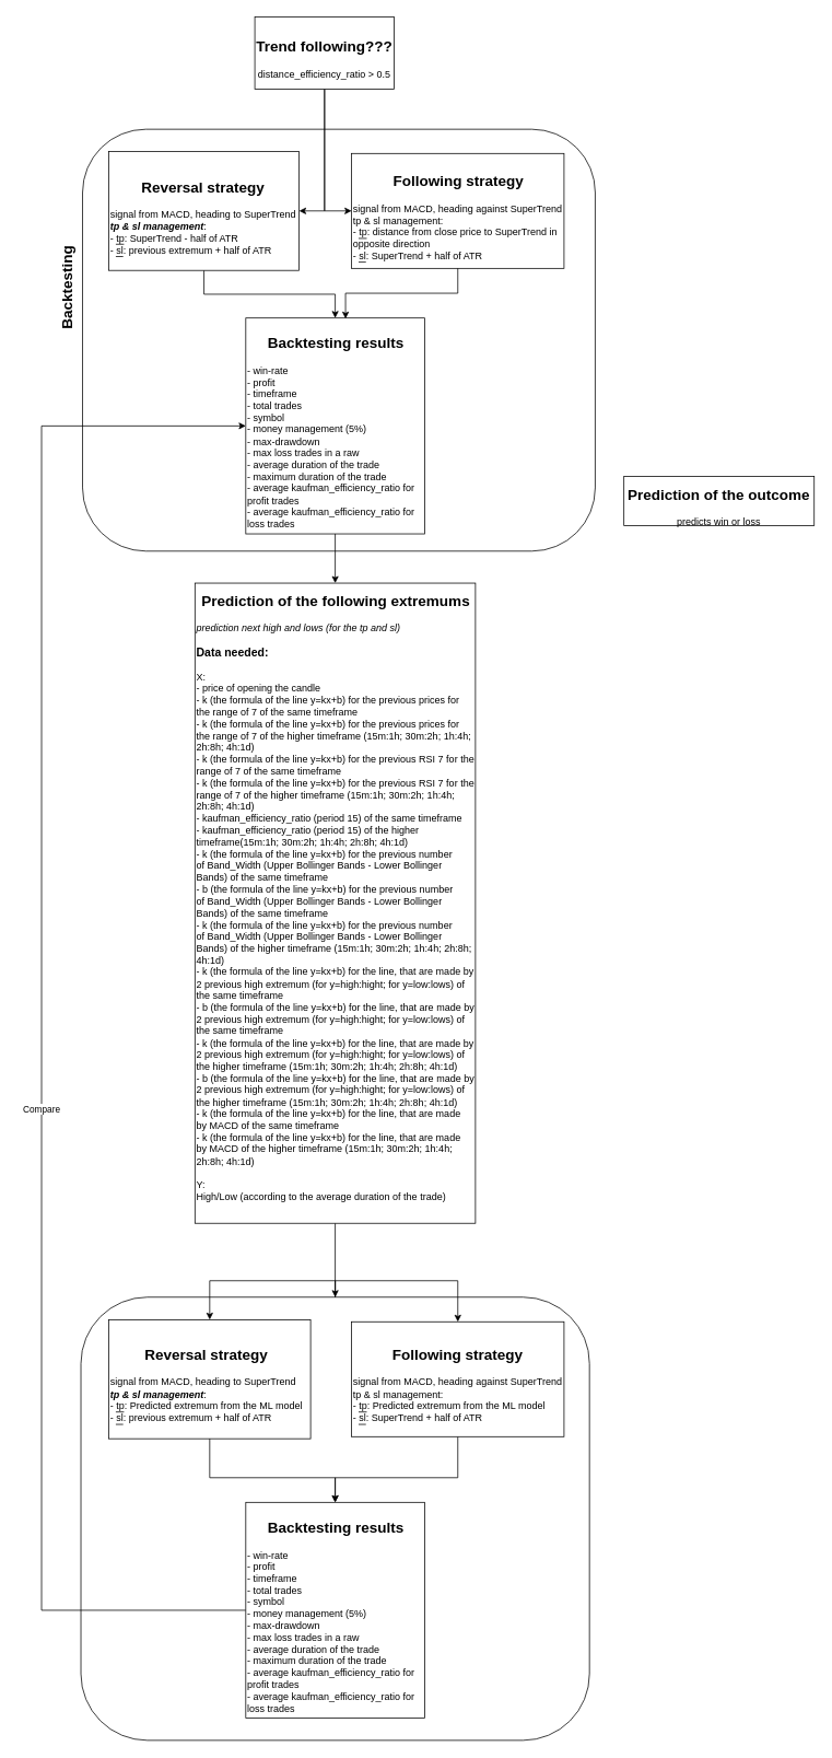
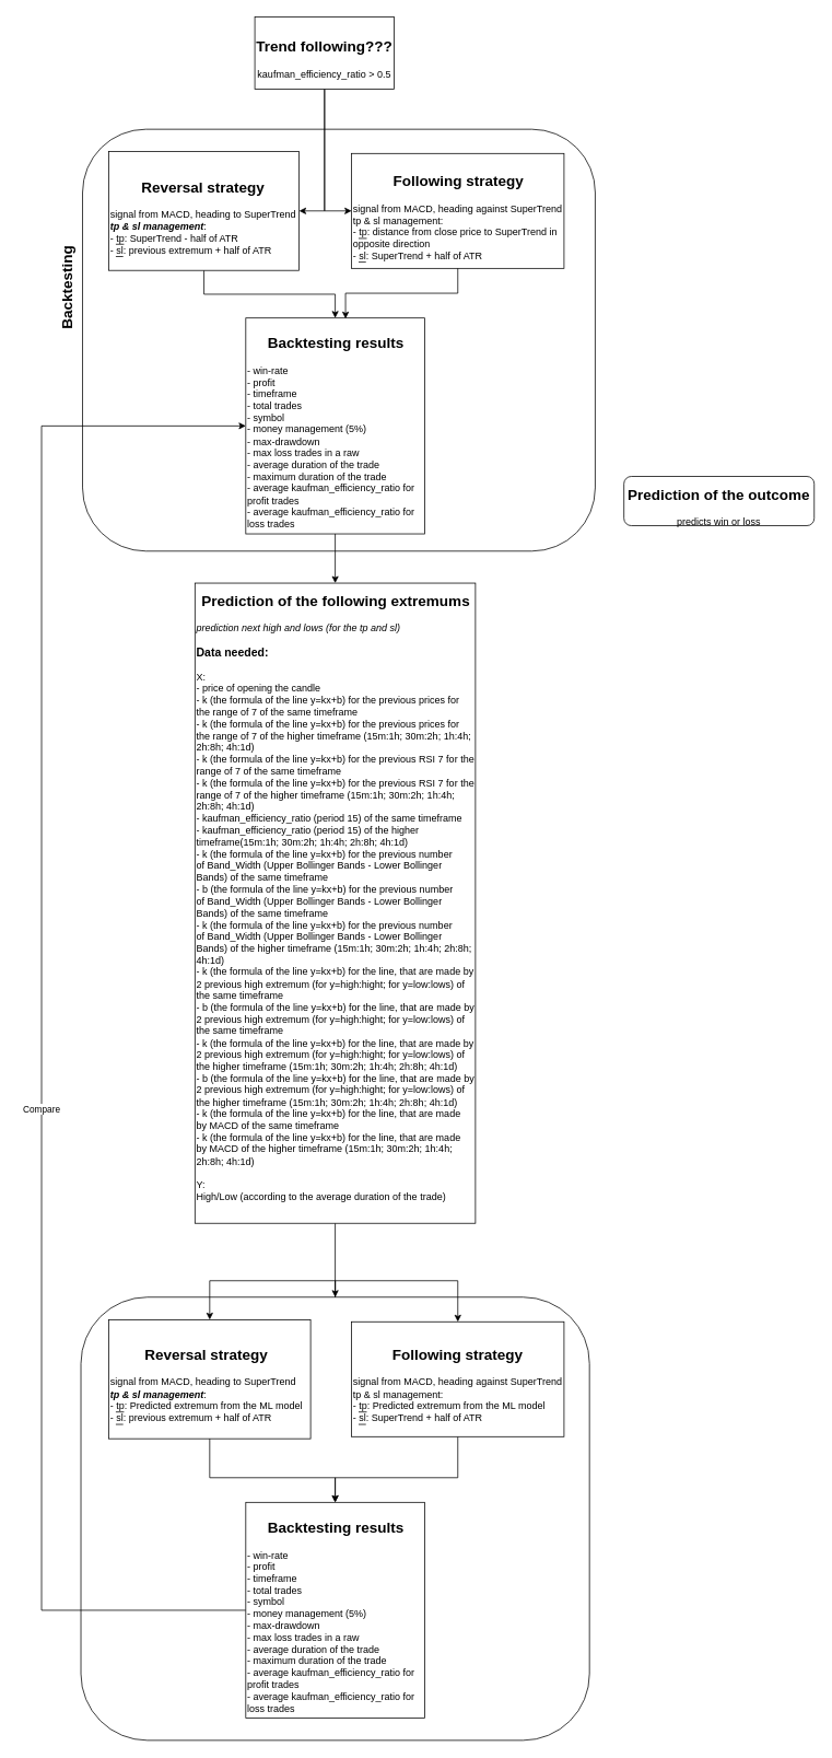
  <mxCell id="0" />
  <mxCell id="1" parent="0" />
  <mxCell id="2" value="&lt;h2&gt;Backtesting&lt;/h2&gt;" style="text;html=1;align=center;verticalAlign=middle;whiteSpace=wrap;rounded=0;rotation=-90;" parent="1" vertex="1"><mxGeometry x="20" y="335" width="124" height="30" as="geometry" /></mxCell>
  <mxCell id="3" style="edgeStyle=orthogonalEdgeStyle;rounded=0;orthogonalLoop=1;jettySize=auto;html=1;entryX=0.5;entryY=0;entryDx=0;entryDy=0;" edge="1" parent="1" source="4" target="18"><mxGeometry relative="1" as="geometry" /></mxCell>
  <mxCell id="4" value="&lt;h2 style=&quot;text-align: center;&quot;&gt;Prediction of the following extremums&lt;/h2&gt;&lt;div&gt;&lt;i&gt;prediction next high and lows (for the tp and sl)&lt;/i&gt;&lt;/div&gt;&lt;h3&gt;Data needed:&lt;/h3&gt;&lt;div&gt;X:&lt;/div&gt;&lt;div&gt;- price of opening the candle&lt;/div&gt;&lt;div&gt;- k (the formula of the line y=kx+b) for the previous prices for the range of 7 of the same timeframe&lt;/div&gt;&lt;div&gt;-&lt;span style=&quot;background-color: initial;&quot;&gt;&amp;nbsp;k (the formula of the line y=kx+b) for the previous prices for the range of 7 of the higher timeframe (15m:1h; 30m:2h; 1h:4h; 2h:8h; 4h:1d)&lt;/span&gt;&lt;/div&gt;&lt;div&gt;&lt;span style=&quot;background-color: initial;&quot;&gt;-&amp;nbsp;&lt;/span&gt;&lt;span style=&quot;background-color: initial;&quot;&gt;k (the formula of the line y=kx+b) for the previous RSI 7 for the range of 7 of the same timeframe&lt;/span&gt;&lt;/div&gt;&lt;div&gt;&lt;span style=&quot;background-color: initial;&quot;&gt;-&amp;nbsp;&lt;/span&gt;&lt;span style=&quot;background-color: initial;&quot;&gt;k (the formula of the line y=kx+b) for the previous RSI 7 for the range of 7 of the higher timeframe&amp;nbsp;&lt;/span&gt;&lt;span style=&quot;background-color: initial;&quot;&gt;(15m:1h; 30m:2h; 1h:4h; 2h:8h; 4h:1d)&lt;/span&gt;&lt;span style=&quot;background-color: initial;&quot;&gt;&lt;br&gt;&lt;/span&gt;&lt;/div&gt;&lt;div&gt;&lt;span style=&quot;background-color: initial;&quot;&gt;-&amp;nbsp;&lt;/span&gt;&lt;span style=&quot;background-color: initial;&quot;&gt;kaufman_efficiency_ratio (period 15) of the same timeframe&lt;/span&gt;&lt;/div&gt;&lt;div&gt;&lt;span style=&quot;background-color: initial;&quot;&gt;- kaufman_efficiency_ratio (period 15) of the higher timeframe&lt;/span&gt;&lt;span style=&quot;background-color: initial;&quot;&gt;(15m:1h; 30m:2h; 1h:4h; 2h:8h; 4h:1d)&lt;/span&gt;&lt;span style=&quot;background-color: initial;&quot;&gt;&lt;br&gt;&lt;/span&gt;&lt;/div&gt;&lt;div&gt;&lt;span style=&quot;background-color: initial;&quot;&gt;-&amp;nbsp;&lt;/span&gt;&lt;span style=&quot;background-color: initial;&quot;&gt;k (the formula of the line y=kx+b) for the&amp;nbsp;&lt;/span&gt;&lt;span style=&quot;background-color: initial;&quot;&gt;previous number of&amp;nbsp;&lt;/span&gt;&lt;span style=&quot;background-color: initial;&quot;&gt;Band_Width (Upper Bollinger Bands - Lower Bollinger Bands) of the same timeframe&lt;/span&gt;&lt;/div&gt;&lt;div&gt;&lt;span style=&quot;background-color: initial;&quot;&gt;-&amp;nbsp;&lt;/span&gt;&lt;span style=&quot;background-color: initial;&quot;&gt;b (the formula of the line y=kx+b) for the&amp;nbsp;&lt;/span&gt;&lt;span style=&quot;background-color: initial;&quot;&gt;previous number of&amp;nbsp;&lt;/span&gt;&lt;span style=&quot;background-color: initial;&quot;&gt;Band_Width (Upper Bollinger Bands - Lower Bollinger Bands) of the same timeframe&lt;/span&gt;&lt;span style=&quot;background-color: initial;&quot;&gt;&lt;br&gt;&lt;/span&gt;&lt;/div&gt;&lt;div&gt;&lt;span style=&quot;background-color: initial;&quot;&gt;-&amp;nbsp;&lt;/span&gt;&lt;span style=&quot;background-color: initial;&quot;&gt;k (the formula of the line y=kx+b) for the&amp;nbsp;&lt;/span&gt;&lt;span style=&quot;background-color: initial;&quot;&gt;previous number of&amp;nbsp;&lt;/span&gt;&lt;span style=&quot;background-color: initial;&quot;&gt;Band_Width (Upper Bollinger Bands - Lower Bollinger Bands) of the higher timeframe&amp;nbsp;&lt;/span&gt;&lt;span style=&quot;background-color: initial;&quot;&gt;(15m:1h; 30m:2h; 1h:4h; 2h:8h; 4h:1d)&lt;/span&gt;&lt;span style=&quot;background-color: initial;&quot;&gt;&lt;br&gt;&lt;/span&gt;&lt;/div&gt;&lt;div&gt;&lt;span style=&quot;background-color: initial;&quot;&gt;-&amp;nbsp;&lt;/span&gt;&lt;span style=&quot;background-color: initial;&quot;&gt;k (the formula of the line y=kx+b) for the line, that are made by 2 previous high extremum (for y=high:hight; for y=low:lows) of the same timeframe&lt;/span&gt;&lt;/div&gt;&lt;div&gt;&lt;span style=&quot;background-color: initial;&quot;&gt;- b&lt;/span&gt;&lt;span style=&quot;background-color: initial;&quot;&gt;&amp;nbsp;(the formula of the line y=kx+b) for the line, that are made by 2 previous high extremum (for y=high:hight; for y=low:lows) of the same timeframe&lt;/span&gt;&lt;span style=&quot;background-color: initial;&quot;&gt;&lt;br&gt;&lt;/span&gt;&lt;/div&gt;&lt;div&gt;&lt;div&gt;&lt;span style=&quot;background-color: initial;&quot;&gt;-&amp;nbsp;&lt;/span&gt;&lt;span style=&quot;background-color: initial;&quot;&gt;k (the formula of the line y=kx+b) for the line, that are made by 2 previous high extremum (for y=high:hight; for y=low:lows) of the higher timeframe&amp;nbsp;&lt;/span&gt;&lt;span style=&quot;background-color: initial;&quot;&gt;(15m:1h; 30m:2h; 1h:4h; 2h:8h; 4h:1d)&lt;/span&gt;&lt;/div&gt;&lt;div&gt;&lt;span style=&quot;background-color: initial;&quot;&gt;- b&lt;/span&gt;&lt;span style=&quot;background-color: initial;&quot;&gt;&amp;nbsp;(the formula of the line y=kx+b) for the line, that are made by 2 previous high extremum (for y=high:hight; for y=low:lows) of the higher timeframe&amp;nbsp;&lt;/span&gt;&lt;span style=&quot;background-color: initial;&quot;&gt;(15m:1h; 30m:2h; 1h:4h; 2h:8h; 4h:1d)&lt;/span&gt;&lt;/div&gt;&lt;/div&gt;&lt;div&gt;&lt;span style=&quot;background-color: initial;&quot;&gt;-&amp;nbsp;&lt;/span&gt;&lt;span style=&quot;background-color: initial;&quot;&gt;k (the formula of the line y=kx+b) for the line, that are made by&amp;nbsp;&lt;/span&gt;&lt;span style=&quot;background-color: initial;&quot;&gt;MACD of the same timeframe&lt;/span&gt;&lt;/div&gt;&lt;div&gt;&lt;span style=&quot;background-color: initial;&quot;&gt;-&amp;nbsp;&lt;/span&gt;&lt;span style=&quot;background-color: initial;&quot;&gt;k (the formula of the line y=kx+b) for the line, that are made by&amp;nbsp;&lt;/span&gt;&lt;span style=&quot;background-color: initial;&quot;&gt;MACD of the higher timeframe&amp;nbsp;&lt;/span&gt;&lt;span style=&quot;background-color: initial;&quot;&gt;(15m:1h; 30m:2h; 1h:4h; 2h:8h; 4h:1d)&lt;/span&gt;&lt;/div&gt;&lt;div&gt;&lt;span style=&quot;background-color: initial;&quot;&gt;&lt;br&gt;&lt;/span&gt;&lt;/div&gt;&lt;div&gt;&lt;span style=&quot;background-color: initial;&quot;&gt;Y:&lt;/span&gt;&lt;/div&gt;&lt;div&gt;&lt;span style=&quot;background-color: initial;&quot;&gt;High/Low (according to the average duration of the trade)&lt;/span&gt;&lt;/div&gt;&lt;div&gt;&lt;span style=&quot;background-color: initial;&quot;&gt;&lt;br&gt;&lt;/span&gt;&lt;/div&gt;&lt;div&gt;&lt;span style=&quot;background-color: initial;&quot;&gt;&lt;br&gt;&lt;/span&gt;&lt;/div&gt;" style="rounded=0;whiteSpace=wrap;html=1;align=left;" parent="1" vertex="1"><mxGeometry x="237" y="710" width="342" height="780" as="geometry" /></mxCell>
- <mxCell id="5" value="&lt;h2&gt;Prediction of the outcome&lt;/h2&gt;&lt;div&gt;predicts win or loss&lt;/div&gt;" style="rounded=0;whiteSpace=wrap;html=1;" parent="1" vertex="1"><mxGeometry x="760" y="580" width="232" height="60" as="geometry" /></mxCell>
+ <mxCell id="5" value="&lt;h2&gt;Prediction of the outcome&lt;/h2&gt;&lt;div&gt;predicts win or loss&lt;/div&gt;" style="whiteSpace=wrap;html=1;rounded=1;" parent="1" vertex="1"><mxGeometry x="760" y="580" width="232" height="60" as="geometry" /></mxCell>
  <mxCell id="6" style="edgeStyle=orthogonalEdgeStyle;rounded=0;orthogonalLoop=1;jettySize=auto;html=1;entryX=1;entryY=0.5;entryDx=0;entryDy=0;" edge="1" parent="1" source="8" target="11"><mxGeometry relative="1" as="geometry" /></mxCell>
  <mxCell id="7" style="edgeStyle=orthogonalEdgeStyle;rounded=0;orthogonalLoop=1;jettySize=auto;html=1;entryX=0;entryY=0.5;entryDx=0;entryDy=0;" edge="1" parent="1" source="8" target="12"><mxGeometry relative="1" as="geometry" /></mxCell>
- <mxCell id="8" value="&lt;h2&gt;Trend following???&lt;/h2&gt;&lt;div&gt;distance_efficiency_ratio &amp;gt; 0.5&lt;br&gt;&lt;/div&gt;" style="rounded=0;whiteSpace=wrap;html=1;" parent="1" vertex="1"><mxGeometry x="310" y="20" width="170" height="88" as="geometry" /></mxCell>
+ <mxCell id="8" value="&lt;h2&gt;Trend following???&lt;/h2&gt;&lt;div&gt;kaufman_efficiency_ratio &amp;gt; 0.5&lt;br&gt;&lt;/div&gt;" style="rounded=0;whiteSpace=wrap;html=1;" parent="1" vertex="1"><mxGeometry x="310" y="20" width="170" height="88" as="geometry" /></mxCell>
  <mxCell id="9" value="" style="rounded=1;whiteSpace=wrap;html=1;fillColor=none;" parent="1" vertex="1"><mxGeometry x="100" y="157" width="625" height="514" as="geometry" /></mxCell>
  <mxCell id="10" style="edgeStyle=orthogonalEdgeStyle;rounded=0;orthogonalLoop=1;jettySize=auto;html=1;" parent="1" source="11" target="14" edge="1"><mxGeometry relative="1" as="geometry" /></mxCell>
  <mxCell id="11" value="&lt;h2 style=&quot;text-align: center;&quot;&gt;&lt;font style=&quot;font-size: 18px;&quot;&gt;Reversal strategy&lt;/font&gt;&lt;/h2&gt;&lt;div&gt;signal from MACD, heading to SuperTrend&lt;br&gt;&lt;span style=&quot;font-style: italic; font-weight: 600;&quot; class=&quot;notion-enable-hover&quot; data-token-index=&quot;1&quot;&gt;tp &amp;amp; sl management&lt;/span&gt;:&lt;br&gt;-&amp;nbsp;&lt;span style=&quot;color: inherit; border-bottom: 0.05em solid; overflow-wrap: break-word;&quot; class=&quot;notion-enable-hover&quot; data-token-index=&quot;3&quot;&gt;tp&lt;/span&gt;: SuperTrend - half of ATR&lt;br&gt;-&amp;nbsp;&lt;span style=&quot;color: inherit; border-bottom: 0.05em solid; overflow-wrap: break-word;&quot; class=&quot;notion-enable-hover&quot; data-token-index=&quot;5&quot;&gt;sl&lt;/span&gt;: previous extremum + half of ATR&amp;nbsp;&lt;/div&gt;" style="rounded=0;whiteSpace=wrap;html=1;align=left;labelBackgroundColor=none;" parent="1" vertex="1"><mxGeometry x="132" y="184" width="232" height="145" as="geometry" /></mxCell>
  <mxCell id="12" value="&lt;h2 style=&quot;text-align: center;&quot;&gt;&lt;span style=&quot;background-color: initial;&quot;&gt;&lt;font style=&quot;font-size: 18px;&quot;&gt;Following strategy&lt;/font&gt;&lt;/span&gt;&lt;/h2&gt;&lt;div&gt;&lt;div style=&quot;&quot;&gt;&lt;span style=&quot;background-color: initial;&quot;&gt;signal from MACD, heading against SuperTrend&lt;/span&gt;&lt;/div&gt;&lt;span style=&quot;background-color: initial;&quot;&gt;&lt;div style=&quot;&quot;&gt;&lt;span style=&quot;background-color: initial;&quot;&gt;tp &amp;amp; sl management:&lt;/span&gt;&lt;span style=&quot;background-color: initial;&quot;&gt;&amp;nbsp;&lt;/span&gt;&lt;/div&gt;&lt;div style=&quot;&quot;&gt;-&amp;nbsp;&lt;span style=&quot;color: inherit; border-bottom: 0.05em solid; overflow-wrap: break-word;&quot; class=&quot;notion-enable-hover&quot; data-token-index=&quot;3&quot;&gt;tp&lt;/span&gt;: distance from close price to SuperTrend in opposite direction&lt;br&gt;-&amp;nbsp;&lt;span style=&quot;color: inherit; border-bottom: 0.05em solid; overflow-wrap: break-word;&quot; class=&quot;notion-enable-hover&quot; data-token-index=&quot;5&quot;&gt;sl&lt;/span&gt;: SuperTrend + half of ATR&lt;span style=&quot;background-color: initial;&quot;&gt;&lt;br&gt;&lt;/span&gt;&lt;/div&gt;&lt;/span&gt;&lt;/div&gt;" style="rounded=0;whiteSpace=wrap;html=1;align=left;" parent="1" vertex="1"><mxGeometry x="428" y="186.5" width="259" height="140" as="geometry" /></mxCell>
  <mxCell id="13" style="edgeStyle=orthogonalEdgeStyle;rounded=0;orthogonalLoop=1;jettySize=auto;html=1;exitX=0.5;exitY=1;exitDx=0;exitDy=0;entryX=0.5;entryY=0;entryDx=0;entryDy=0;" parent="1" source="14" target="4" edge="1"><mxGeometry relative="1" as="geometry" /></mxCell>
  <mxCell id="14" value="&lt;h2 style=&quot;text-align: center;&quot;&gt;Backtesting results&lt;/h2&gt;&lt;div&gt;- win-rate&lt;/div&gt;&lt;div&gt;- profit&lt;/div&gt;&lt;div&gt;- timeframe&lt;/div&gt;&lt;div&gt;- total trades&lt;/div&gt;&lt;div&gt;- symbol&lt;/div&gt;&lt;div&gt;- money management (5%)&lt;/div&gt;&lt;div&gt;- max-drawdown&lt;/div&gt;&lt;div&gt;- max loss trades in a raw&lt;/div&gt;&lt;div&gt;&lt;div&gt;- average duration of the trade&lt;/div&gt;&lt;div&gt;- maximum duration of the trade&lt;/div&gt;&lt;/div&gt;&lt;div&gt;- average&amp;nbsp;kaufman_efficiency_ratio for profit trades&lt;/div&gt;&lt;div&gt;- average&amp;nbsp;kaufman_efficiency_ratio for loss trades&lt;/div&gt;" style="rounded=0;whiteSpace=wrap;html=1;align=left;" parent="1" vertex="1"><mxGeometry x="299" y="387" width="218" height="263" as="geometry" /></mxCell>
  <mxCell id="15" style="edgeStyle=orthogonalEdgeStyle;rounded=0;orthogonalLoop=1;jettySize=auto;html=1;entryX=0.558;entryY=0.003;entryDx=0;entryDy=0;entryPerimeter=0;" parent="1" source="12" target="14" edge="1"><mxGeometry relative="1" as="geometry" /></mxCell>
  <mxCell id="16" style="edgeStyle=orthogonalEdgeStyle;rounded=0;orthogonalLoop=1;jettySize=auto;html=1;exitX=0.5;exitY=0;exitDx=0;exitDy=0;entryX=0.5;entryY=0;entryDx=0;entryDy=0;" edge="1" parent="1" source="18" target="19"><mxGeometry relative="1" as="geometry" /></mxCell>
  <mxCell id="17" style="edgeStyle=orthogonalEdgeStyle;rounded=0;orthogonalLoop=1;jettySize=auto;html=1;exitX=0.5;exitY=0;exitDx=0;exitDy=0;entryX=0.5;entryY=0;entryDx=0;entryDy=0;" edge="1" parent="1" source="18" target="21"><mxGeometry relative="1" as="geometry" /></mxCell>
  <mxCell id="18" value="" style="rounded=1;whiteSpace=wrap;html=1;fillColor=none;" vertex="1" parent="1"><mxGeometry x="98" y="1580" width="620" height="540" as="geometry" /></mxCell>
  <mxCell id="19" value="&lt;h2 style=&quot;text-align: center;&quot;&gt;&lt;font style=&quot;font-size: 18px;&quot;&gt;Reversal strategy&lt;/font&gt;&lt;/h2&gt;&lt;div&gt;signal from MACD, heading to SuperTrend&lt;br&gt;&lt;span style=&quot;font-style: italic; font-weight: 600;&quot; class=&quot;notion-enable-hover&quot; data-token-index=&quot;1&quot;&gt;tp &amp;amp; sl management&lt;/span&gt;:&lt;br&gt;-&amp;nbsp;&lt;span style=&quot;color: inherit; border-bottom: 0.05em solid; overflow-wrap: break-word;&quot; class=&quot;notion-enable-hover&quot; data-token-index=&quot;3&quot;&gt;tp&lt;/span&gt;: Predicted extremum from the ML model&lt;br&gt;-&amp;nbsp;&lt;span style=&quot;color: inherit; border-bottom: 0.05em solid; overflow-wrap: break-word;&quot; class=&quot;notion-enable-hover&quot; data-token-index=&quot;5&quot;&gt;sl&lt;/span&gt;: previous extremum + half of ATR&amp;nbsp;&lt;/div&gt;" style="rounded=0;whiteSpace=wrap;html=1;align=left;labelBackgroundColor=none;" vertex="1" parent="1"><mxGeometry x="132" y="1607.5" width="246" height="145" as="geometry" /></mxCell>
  <mxCell id="20" style="edgeStyle=orthogonalEdgeStyle;rounded=0;orthogonalLoop=1;jettySize=auto;html=1;entryX=0.5;entryY=0;entryDx=0;entryDy=0;" edge="1" parent="1" source="21" target="24"><mxGeometry relative="1" as="geometry"><Array as="points"><mxPoint x="558" y="1800" /><mxPoint x="408" y="1800" /></Array></mxGeometry></mxCell>
  <mxCell id="21" value="&lt;h2 style=&quot;text-align: center;&quot;&gt;&lt;span style=&quot;background-color: initial;&quot;&gt;&lt;font style=&quot;font-size: 18px;&quot;&gt;Following strategy&lt;/font&gt;&lt;/span&gt;&lt;/h2&gt;&lt;div&gt;&lt;div style=&quot;&quot;&gt;&lt;span style=&quot;background-color: initial;&quot;&gt;signal from MACD, heading against SuperTrend&lt;/span&gt;&lt;/div&gt;&lt;span style=&quot;background-color: initial;&quot;&gt;&lt;div style=&quot;&quot;&gt;&lt;span style=&quot;background-color: initial;&quot;&gt;tp &amp;amp; sl management:&lt;/span&gt;&lt;span style=&quot;background-color: initial;&quot;&gt;&amp;nbsp;&lt;/span&gt;&lt;/div&gt;&lt;div style=&quot;&quot;&gt;-&amp;nbsp;&lt;span style=&quot;color: inherit; border-bottom: 0.05em solid; overflow-wrap: break-word;&quot; class=&quot;notion-enable-hover&quot; data-token-index=&quot;3&quot;&gt;tp&lt;/span&gt;: Predicted extremum from the ML model&lt;br&gt;-&amp;nbsp;&lt;span style=&quot;color: inherit; border-bottom: 0.05em solid; overflow-wrap: break-word;&quot; class=&quot;notion-enable-hover&quot; data-token-index=&quot;5&quot;&gt;sl&lt;/span&gt;: SuperTrend + half of ATR&lt;span style=&quot;background-color: initial;&quot;&gt;&lt;br&gt;&lt;/span&gt;&lt;/div&gt;&lt;/span&gt;&lt;/div&gt;" style="rounded=0;whiteSpace=wrap;html=1;align=left;" vertex="1" parent="1"><mxGeometry x="428" y="1610" width="259" height="140" as="geometry" /></mxCell>
  <mxCell id="22" style="edgeStyle=orthogonalEdgeStyle;rounded=0;orthogonalLoop=1;jettySize=auto;html=1;exitX=0;exitY=0.5;exitDx=0;exitDy=0;entryX=0;entryY=0.5;entryDx=0;entryDy=0;" edge="1" parent="1" source="24" target="14"><mxGeometry relative="1" as="geometry"><Array as="points"><mxPoint x="50" y="1961" /><mxPoint x="50" y="519" /></Array></mxGeometry></mxCell>
  <mxCell id="23" value="Compare" style="edgeLabel;html=1;align=center;verticalAlign=middle;resizable=0;points=[];" vertex="1" connectable="0" parent="22"><mxGeometry x="-0.301" y="1" relative="1" as="geometry"><mxPoint y="-182" as="offset" /></mxGeometry></mxCell>
  <mxCell id="24" value="&lt;h2 style=&quot;text-align: center;&quot;&gt;Backtesting results&lt;/h2&gt;&lt;div&gt;- win-rate&lt;/div&gt;&lt;div&gt;- profit&lt;/div&gt;&lt;div&gt;- timeframe&lt;/div&gt;&lt;div&gt;- total trades&lt;/div&gt;&lt;div&gt;- symbol&lt;/div&gt;&lt;div&gt;- money management (5%)&lt;/div&gt;&lt;div&gt;- max-drawdown&lt;/div&gt;&lt;div&gt;- max loss trades in a raw&lt;/div&gt;&lt;div&gt;&lt;div&gt;- average duration of the trade&lt;/div&gt;&lt;div&gt;- maximum duration of the trade&lt;/div&gt;&lt;/div&gt;&lt;div&gt;- average&amp;nbsp;kaufman_efficiency_ratio for profit trades&lt;/div&gt;&lt;div&gt;- average&amp;nbsp;kaufman_efficiency_ratio for loss trades&lt;/div&gt;" style="rounded=0;whiteSpace=wrap;html=1;align=left;" vertex="1" parent="1"><mxGeometry x="299" y="1830" width="218" height="263" as="geometry" /></mxCell>
  <mxCell id="25" style="edgeStyle=orthogonalEdgeStyle;rounded=0;orthogonalLoop=1;jettySize=auto;html=1;entryX=0.5;entryY=0;entryDx=0;entryDy=0;" edge="1" parent="1" source="19" target="24"><mxGeometry relative="1" as="geometry"><Array as="points"><mxPoint x="255" y="1800" /><mxPoint x="408" y="1800" /></Array></mxGeometry></mxCell>
